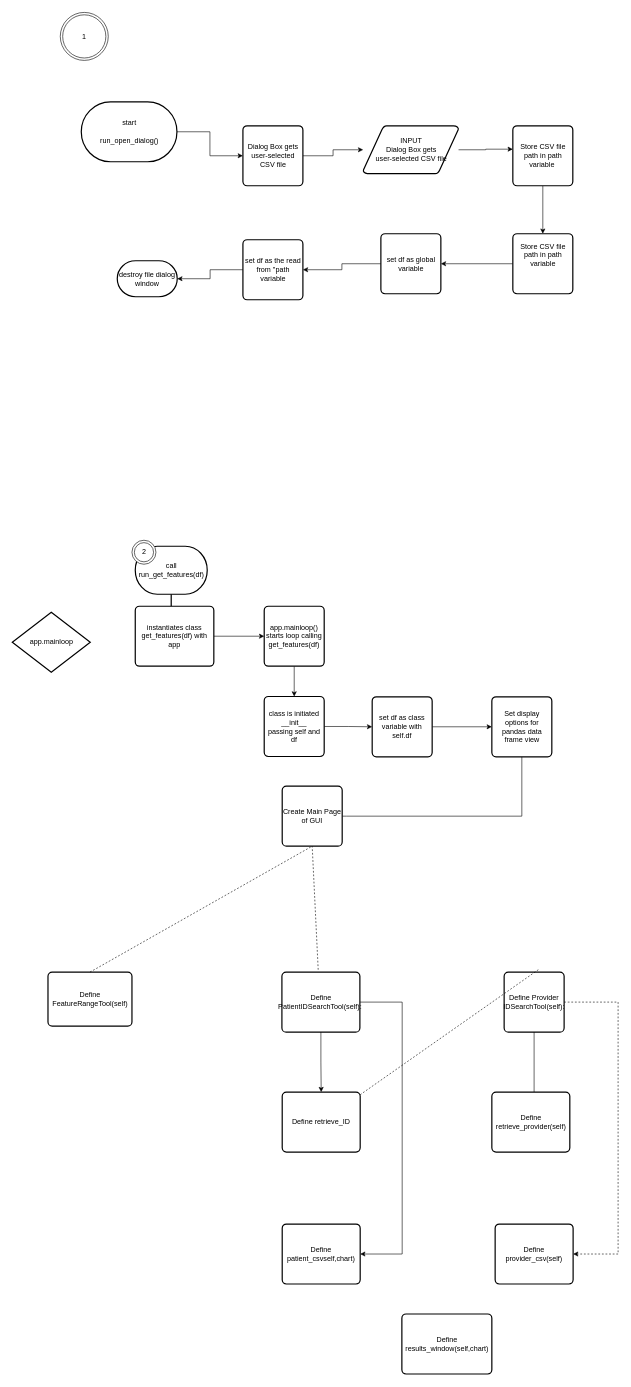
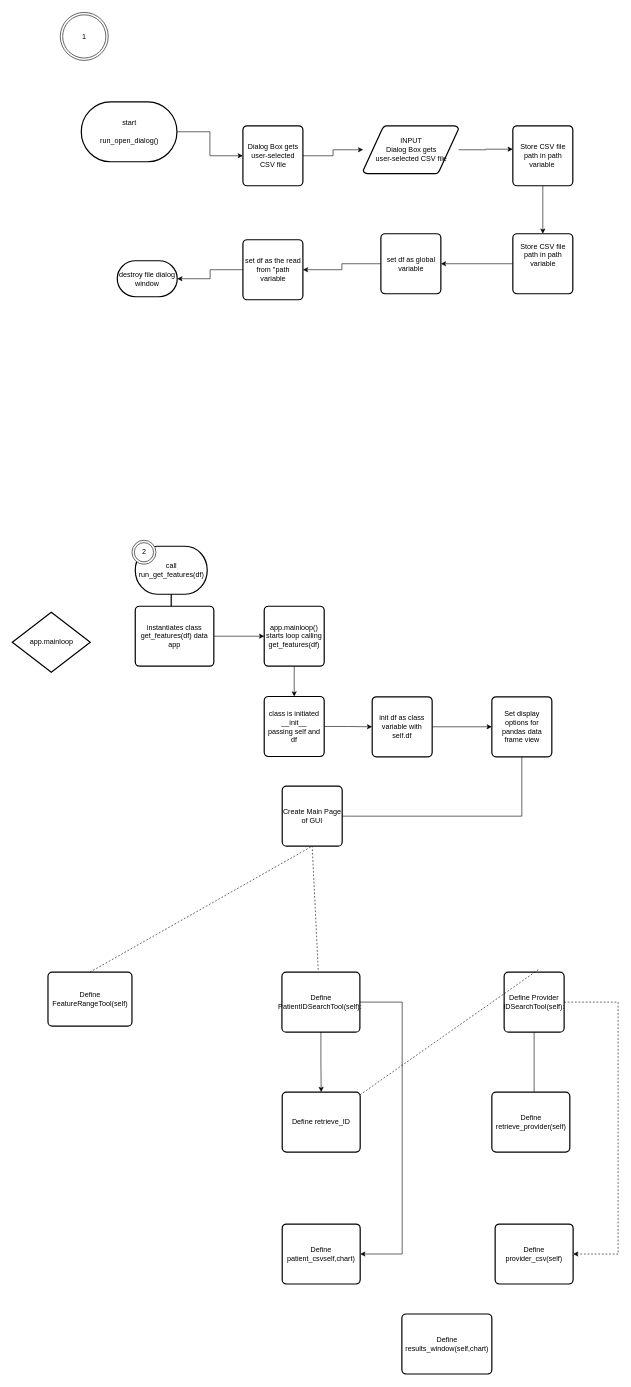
  <mxCell id="0" />
  <mxCell id="1" parent="0" />
  <mxCell id="2" style="edgeStyle=orthogonalEdgeStyle;rounded=0;orthogonalLoop=1;jettySize=auto;html=1;entryX=0;entryY=0.5;entryDx=0;entryDy=0;" edge="1" parent="1" source="3" target="38"><mxGeometry relative="1" as="geometry" /></mxCell>
  <mxCell id="3" value="&lt;div&gt;start&lt;/div&gt;&lt;div&gt;&lt;br&gt;&lt;/div&gt;run_open_dialog()" style="shape=mxgraph.flowchart.terminator;strokeWidth=2;gradientColor=none;gradientDirection=north;fontStyle=0;html=1;" parent="1" vertex="1"><mxGeometry x="135" y="169" width="159.5" height="100" as="geometry" /></mxCell>
  <mxCell id="4" style="edgeStyle=orthogonalEdgeStyle;rounded=0;orthogonalLoop=1;jettySize=auto;html=1;entryX=0;entryY=0.39;entryDx=0;entryDy=0;entryPerimeter=0;" edge="1" parent="1" source="5" target="36"><mxGeometry relative="1" as="geometry" /></mxCell>
  <mxCell id="5" value="&lt;div&gt;INPUT&lt;br&gt;&lt;/div&gt;&lt;div&gt;Dialog Box gets &lt;br&gt;&lt;/div&gt;&lt;div&gt;user-selected CSV file &lt;/div&gt;" style="shape=mxgraph.flowchart.data;strokeWidth=2;gradientColor=none;gradientDirection=north;fontStyle=0;html=1;" parent="1" vertex="1"><mxGeometry x="605" y="209" width="159" height="80" as="geometry" /></mxCell>
  <mxCell id="6" value="app.mainloop" style="shape=mxgraph.flowchart.decision;strokeWidth=2;gradientColor=none;gradientDirection=north;fontStyle=0;html=1;" parent="1" vertex="1"><mxGeometry x="20" y="1020" width="130" height="100" as="geometry" /></mxCell>
  <mxCell id="7" value="destroy file dialog window" style="strokeWidth=2;html=1;shape=mxgraph.flowchart.terminator;whiteSpace=wrap;" vertex="1" parent="1"><mxGeometry x="195" y="434" width="100" height="60" as="geometry" /></mxCell>
  <mxCell id="8" style="edgeStyle=orthogonalEdgeStyle;rounded=0;orthogonalLoop=1;jettySize=auto;html=1;entryX=0.458;entryY=0.16;entryDx=0;entryDy=0;entryPerimeter=0;" edge="1" parent="1" source="9" target="11"><mxGeometry relative="1" as="geometry" /></mxCell>
  <mxCell id="9" value="&lt;div&gt;call &lt;br&gt;&lt;/div&gt;run_get_features(df) " style="shape=mxgraph.flowchart.terminator;strokeWidth=2;gradientColor=none;gradientDirection=north;fontStyle=0;html=1;" vertex="1" parent="1"><mxGeometry x="225" y="910" width="120" height="80" as="geometry" /></mxCell>
  <mxCell id="10" style="edgeStyle=orthogonalEdgeStyle;rounded=0;orthogonalLoop=1;jettySize=auto;html=1;" edge="1" parent="1" source="11" target="15"><mxGeometry relative="1" as="geometry" /></mxCell>
- <mxCell id="11" value="instantiates class get_features(df) with app " style="rounded=1;whiteSpace=wrap;html=1;absoluteArcSize=1;arcSize=14;strokeWidth=2;" vertex="1" parent="1"><mxGeometry x="225" y="1010" width="131" height="100" as="geometry" /></mxCell>
+ <mxCell id="11" value="instantiates class get_features(df) data app " style="rounded=1;whiteSpace=wrap;html=1;absoluteArcSize=1;arcSize=14;strokeWidth=2;" vertex="1" parent="1"><mxGeometry x="225" y="1010" width="131" height="100" as="geometry" /></mxCell>
  <mxCell id="12" value="1" style="ellipse;shape=doubleEllipse;whiteSpace=wrap;html=1;aspect=fixed;" vertex="1" parent="1"><mxGeometry x="100" y="20" width="80" height="80" as="geometry" /></mxCell>
  <mxCell id="13" value="2" style="ellipse;shape=doubleEllipse;whiteSpace=wrap;html=1;aspect=fixed;" vertex="1" parent="1"><mxGeometry x="219.5" y="900" width="40" height="40" as="geometry" /></mxCell>
  <mxCell id="14" value="" style="edgeStyle=orthogonalEdgeStyle;rounded=0;orthogonalLoop=1;jettySize=auto;html=1;" edge="1" parent="1" source="15" target="17"><mxGeometry relative="1" as="geometry" /></mxCell>
  <mxCell id="15" value="&lt;div&gt;app.mainloop() starts loop calling &lt;br&gt;&lt;/div&gt;&lt;div&gt;get_features(df) &lt;br&gt;&lt;/div&gt;" style="rounded=1;whiteSpace=wrap;html=1;absoluteArcSize=1;arcSize=14;strokeWidth=2;" vertex="1" parent="1"><mxGeometry x="440" y="1010" width="100" height="100" as="geometry" /></mxCell>
  <mxCell id="16" style="edgeStyle=orthogonalEdgeStyle;rounded=0;orthogonalLoop=1;jettySize=auto;html=1;entryX=0;entryY=0.5;entryDx=0;entryDy=0;" edge="1" parent="1" source="17" target="19"><mxGeometry relative="1" as="geometry" /></mxCell>
  <mxCell id="17" value="&lt;div&gt;class is initiated &lt;br&gt;&lt;/div&gt;&lt;div&gt;__init__ &lt;br&gt;&lt;/div&gt;passing self and df" style="rounded=1;whiteSpace=wrap;html=1;absoluteArcSize=1;arcSize=14;strokeWidth=2;" vertex="1" parent="1"><mxGeometry x="440" y="1160.5" width="100" height="100" as="geometry" /></mxCell>
  <mxCell id="18" style="edgeStyle=orthogonalEdgeStyle;rounded=0;orthogonalLoop=1;jettySize=auto;html=1;entryX=0;entryY=0.5;entryDx=0;entryDy=0;" edge="1" parent="1" source="19" target="21"><mxGeometry relative="1" as="geometry"><mxPoint x="759.5" y="1310" as="targetPoint" /></mxGeometry></mxCell>
- <mxCell id="19" value="&lt;div&gt;set df as class variable with self.df &lt;br&gt;&lt;/div&gt;" style="rounded=1;whiteSpace=wrap;html=1;absoluteArcSize=1;arcSize=14;strokeWidth=2;" vertex="1" parent="1"><mxGeometry x="620" y="1161" width="100" height="100" as="geometry" /></mxCell>
+ <mxCell id="19" value="&lt;div&gt;init df as class variable with self.df &lt;br&gt;&lt;/div&gt;" style="rounded=1;whiteSpace=wrap;html=1;absoluteArcSize=1;arcSize=14;strokeWidth=2;" vertex="1" parent="1"><mxGeometry x="620" y="1161" width="100" height="100" as="geometry" /></mxCell>
  <mxCell id="20" style="edgeStyle=orthogonalEdgeStyle;rounded=0;orthogonalLoop=1;jettySize=auto;html=1;entryX=1;entryY=0.5;entryDx=0;entryDy=0;endArrow=none;" edge="1" parent="1" source="21" target="22"><mxGeometry relative="1" as="geometry"><Array as="points"><mxPoint x="870" y="1360" /><mxPoint x="577" y="1360" /></Array></mxGeometry></mxCell>
  <mxCell id="21" value="Set display options for pandas data frame view" style="rounded=1;whiteSpace=wrap;html=1;absoluteArcSize=1;arcSize=14;strokeWidth=2;" vertex="1" parent="1"><mxGeometry x="819.5" y="1161" width="100" height="100" as="geometry" /></mxCell>
  <mxCell id="22" value="Create Main Page of GUI " style="rounded=1;whiteSpace=wrap;html=1;absoluteArcSize=1;arcSize=14;strokeWidth=2;" vertex="1" parent="1"><mxGeometry x="470" y="1310" width="100" height="100" as="geometry" /></mxCell>
  <mxCell id="23" style="edgeStyle=orthogonalEdgeStyle;rounded=0;orthogonalLoop=1;jettySize=auto;html=1;entryX=0.542;entryY=0.2;entryDx=0;entryDy=0;entryPerimeter=0;" edge="1" parent="1" source="25" target="44"><mxGeometry relative="1" as="geometry" /></mxCell>
  <mxCell id="24" style="edgeStyle=orthogonalEdgeStyle;rounded=0;orthogonalLoop=1;jettySize=auto;html=1;entryX=1;entryY=0.5;entryDx=0;entryDy=0;dashed=1;" edge="1" parent="1" source="25" target="47"><mxGeometry relative="1" as="geometry"><Array as="points"><mxPoint x="1030" y="1670" /><mxPoint x="1030" y="2090" /></Array></mxGeometry></mxCell>
  <mxCell id="25" value="Define Provider IDSearchTool(self):" style="rounded=1;whiteSpace=wrap;html=1;absoluteArcSize=1;arcSize=14;strokeWidth=2;" vertex="1" parent="1"><mxGeometry x="840" y="1620" width="100" height="100" as="geometry" /></mxCell>
  <mxCell id="26" style="edgeStyle=orthogonalEdgeStyle;rounded=0;orthogonalLoop=1;jettySize=auto;html=1;entryX=0.5;entryY=0;entryDx=0;entryDy=0;" edge="1" parent="1" source="28" target="43"><mxGeometry relative="1" as="geometry" /></mxCell>
  <mxCell id="27" style="edgeStyle=orthogonalEdgeStyle;rounded=0;orthogonalLoop=1;jettySize=auto;html=1;entryX=1;entryY=0.5;entryDx=0;entryDy=0;" edge="1" parent="1" source="28" target="46"><mxGeometry relative="1" as="geometry"><Array as="points"><mxPoint x="670" y="1670" /><mxPoint x="670" y="2090" /></Array></mxGeometry></mxCell>
  <mxCell id="28" value="Define PatientIDSearchTool(self):&amp;nbsp; " style="rounded=1;whiteSpace=wrap;html=1;absoluteArcSize=1;arcSize=14;strokeWidth=2;" vertex="1" parent="1"><mxGeometry x="469.5" y="1620" width="130" height="100" as="geometry" /></mxCell>
  <mxCell id="29" value="Define FeatureRangeTool(self)" style="rounded=1;whiteSpace=wrap;html=1;absoluteArcSize=1;arcSize=14;strokeWidth=2;" vertex="1" parent="1"><mxGeometry x="79.5" y="1620" width="140" height="90" as="geometry" /></mxCell>
  <mxCell id="30" value="" style="endArrow=none;dashed=1;html=1;exitX=0.5;exitY=0;exitDx=0;exitDy=0;entryX=0.5;entryY=1;entryDx=0;entryDy=0;" edge="1" parent="1" source="29" target="22"><mxGeometry width="50" height="50" relative="1" as="geometry"><mxPoint x="510" y="1590" as="sourcePoint" /><mxPoint x="560" y="1540" as="targetPoint" /></mxGeometry></mxCell>
  <mxCell id="31" value="" style="endArrow=none;dashed=1;html=1;entryX=0.5;entryY=1;entryDx=0;entryDy=0;" edge="1" parent="1" target="22"><mxGeometry width="50" height="50" relative="1" as="geometry"><mxPoint x="530" y="1616" as="sourcePoint" /><mxPoint x="950" y="1460" as="targetPoint" /></mxGeometry></mxCell>
  <mxCell id="32" value="" style="endArrow=none;dashed=1;html=1;exitX=0.57;exitY=-0.04;exitDx=0;exitDy=0;exitPerimeter=0;" edge="1" parent="1" source="25" target="43"><mxGeometry width="50" height="50" relative="1" as="geometry"><mxPoint x="890" y="1610" as="sourcePoint" /><mxPoint x="950" y="1460" as="targetPoint" /></mxGeometry></mxCell>
  <mxCell id="33" style="edgeStyle=orthogonalEdgeStyle;rounded=0;orthogonalLoop=1;jettySize=auto;html=1;entryX=1;entryY=0.5;entryDx=0;entryDy=0;entryPerimeter=0;" edge="1" parent="1" source="34" target="7"><mxGeometry relative="1" as="geometry"><mxPoint x="250" y="330" as="targetPoint" /></mxGeometry></mxCell>
  <mxCell id="34" value="set df as the read from &quot;path variable " style="rounded=1;whiteSpace=wrap;html=1;absoluteArcSize=1;arcSize=14;strokeWidth=2;" vertex="1" parent="1"><mxGeometry x="404.5" y="399" width="100" height="100" as="geometry" /></mxCell>
  <mxCell id="35" style="edgeStyle=orthogonalEdgeStyle;rounded=0;orthogonalLoop=1;jettySize=auto;html=1;entryX=0.5;entryY=0;entryDx=0;entryDy=0;" edge="1" parent="1" source="36" target="40"><mxGeometry relative="1" as="geometry" /></mxCell>
  <mxCell id="36" value="Store CSV file path in path variable&amp;nbsp; " style="rounded=1;whiteSpace=wrap;html=1;absoluteArcSize=1;arcSize=14;strokeWidth=2;" vertex="1" parent="1"><mxGeometry x="854.5" y="209" width="100" height="100" as="geometry" /></mxCell>
  <mxCell id="37" style="edgeStyle=orthogonalEdgeStyle;rounded=0;orthogonalLoop=1;jettySize=auto;html=1;" edge="1" parent="1" source="38" target="5"><mxGeometry relative="1" as="geometry" /></mxCell>
  <mxCell id="38" value="&lt;br&gt;Dialog Box gets user-selected CSV file &lt;br&gt;&lt;br&gt;" style="rounded=1;whiteSpace=wrap;html=1;absoluteArcSize=1;arcSize=14;strokeWidth=2;" vertex="1" parent="1"><mxGeometry x="404.5" y="209" width="100" height="100" as="geometry" /></mxCell>
  <mxCell id="39" style="edgeStyle=orthogonalEdgeStyle;rounded=0;orthogonalLoop=1;jettySize=auto;html=1;entryX=1;entryY=0.5;entryDx=0;entryDy=0;" edge="1" parent="1" source="40" target="42"><mxGeometry relative="1" as="geometry" /></mxCell>
  <mxCell id="40" value="&#10;&lt;div&gt;Store CSV file path in path variable&lt;/div&gt;&lt;div&gt;&amp;nbsp; &lt;/div&gt;&#10;&#10;" style="rounded=1;whiteSpace=wrap;html=1;absoluteArcSize=1;arcSize=14;strokeWidth=2;" vertex="1" parent="1"><mxGeometry x="854.5" y="389" width="100" height="100" as="geometry" /></mxCell>
  <mxCell id="41" style="edgeStyle=orthogonalEdgeStyle;rounded=0;orthogonalLoop=1;jettySize=auto;html=1;" edge="1" parent="1" source="42" target="34"><mxGeometry relative="1" as="geometry" /></mxCell>
  <mxCell id="42" value="set df as global variable " style="rounded=1;whiteSpace=wrap;html=1;absoluteArcSize=1;arcSize=14;strokeWidth=2;" vertex="1" parent="1"><mxGeometry x="634.5" y="389" width="100" height="100" as="geometry" /></mxCell>
  <mxCell id="43" value="Define retrieve_ID" style="rounded=1;whiteSpace=wrap;html=1;absoluteArcSize=1;arcSize=14;strokeWidth=2;" vertex="1" parent="1"><mxGeometry x="470" y="1820" width="130" height="100" as="geometry" /></mxCell>
  <mxCell id="44" value="Define retrieve_provider(self)" style="rounded=1;whiteSpace=wrap;html=1;absoluteArcSize=1;arcSize=14;strokeWidth=2;" vertex="1" parent="1"><mxGeometry x="819.5" y="1820" width="130" height="100" as="geometry" /></mxCell>
  <mxCell id="45" value="Define results_window(self,chart)" style="rounded=1;whiteSpace=wrap;html=1;absoluteArcSize=1;arcSize=14;strokeWidth=2;" vertex="1" parent="1"><mxGeometry x="669.5" y="2190" width="150" height="100" as="geometry" /></mxCell>
  <mxCell id="46" value="Define patient_csvself,chart)" style="rounded=1;whiteSpace=wrap;html=1;absoluteArcSize=1;arcSize=14;strokeWidth=2;" vertex="1" parent="1"><mxGeometry x="470" y="2040" width="130" height="100" as="geometry" /></mxCell>
  <mxCell id="47" value="Define provider_csv(self)" style="rounded=1;whiteSpace=wrap;html=1;absoluteArcSize=1;arcSize=14;strokeWidth=2;" vertex="1" parent="1"><mxGeometry x="825" y="2040" width="130" height="100" as="geometry" /></mxCell>
